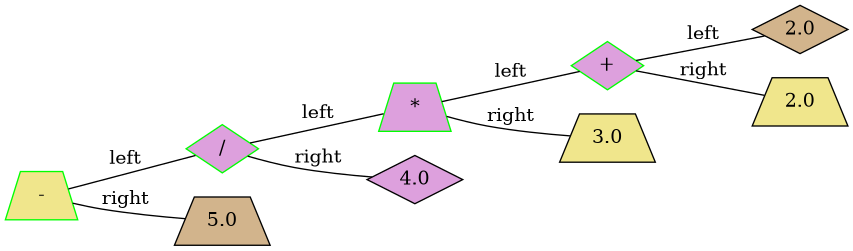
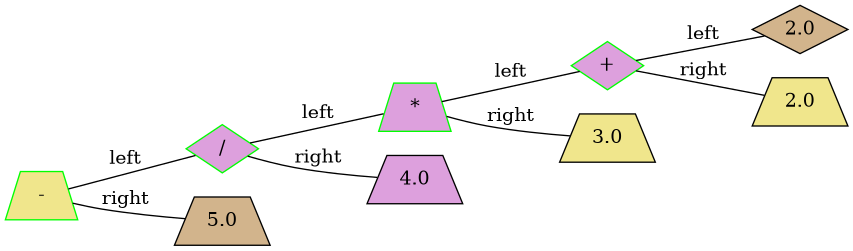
  digraph {
    rankdir=LR
    fontname="DejaVu Serif"
    node [fillcolor=plum fontcolor=black shape=trapezium style=filled fontname="DejaVu Serif"]
    edge [arrowhead=none fontname="DejaVu Serif"]
    n1 [color=green fillcolor=khaki label="-"]
    n2 [color=green label="/" shape=diamond]
    n3 [fillcolor=tan label=5.0]
    n4 [color=green label="*"]
-   n5 [label=4.0 shape=diamond]
+   n5 [label=4.0]
    n6 [color=green label="+" shape=diamond]
    n7 [fillcolor=khaki label=3.0]
    n8 [fillcolor=tan label=2.0 shape=diamond]
    n9 [fillcolor=khaki label=2.0]
    n1 -> n2 [label=left]
    n1 -> n3 [label=right]
    n2 -> n4 [label=left]
    n2 -> n5 [label=right]
    n4 -> n6 [label=left]
    n4 -> n7 [label=right]
    n6 -> n8 [label=left]
    n6 -> n9 [label=right]
  }
